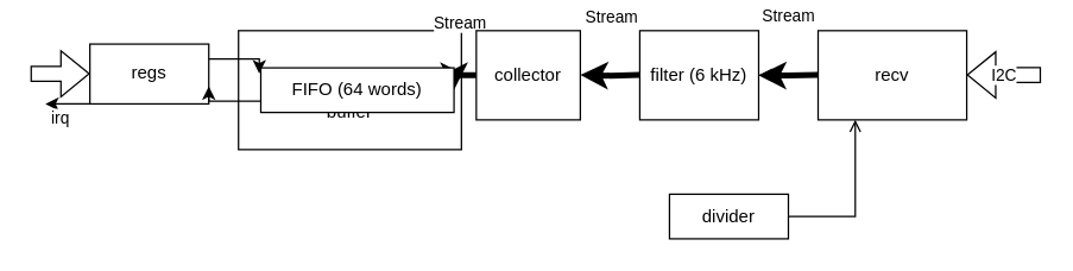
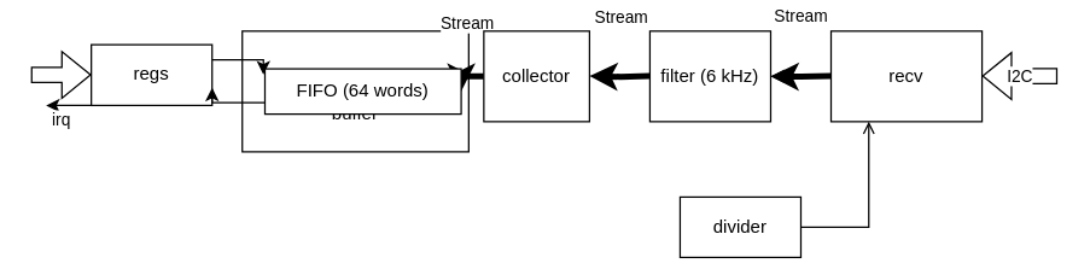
  <mxCell id="0" />
  <mxCell id="1" parent="0" />
  <mxCell id="2" value="&lt;br&gt;&lt;br&gt;buffer" style="rounded=0;whiteSpace=wrap;html=1;" parent="1" vertex="1"><mxGeometry x="160" y="20" width="150" height="80" as="geometry" /></mxCell>
  <mxCell id="3" value="irq" style="edgeStyle=orthogonalEdgeStyle;rounded=0;orthogonalLoop=1;jettySize=auto;html=1;exitX=0;exitY=0.5;exitDx=0;exitDy=0;" parent="1" edge="1"><mxGeometry x="0.329" y="10" relative="1" as="geometry"><mxPoint x="30" y="69.41" as="targetPoint" /><mxPoint as="offset" /><mxPoint x="60" y="69.285" as="sourcePoint" /></mxGeometry></mxCell>
  <mxCell id="4" style="edgeStyle=orthogonalEdgeStyle;rounded=0;orthogonalLoop=1;jettySize=auto;html=1;exitX=1;exitY=0.25;exitDx=0;exitDy=0;entryX=-0.008;entryY=0.126;entryDx=0;entryDy=0;entryPerimeter=0;" parent="1" source="5" target="19" edge="1"><mxGeometry relative="1" as="geometry"><mxPoint x="160" y="39.31" as="targetPoint" /></mxGeometry></mxCell>
  <mxCell id="5" value="regs" style="rounded=0;whiteSpace=wrap;html=1;" parent="1" vertex="1"><mxGeometry x="60" y="29" width="80" height="40.25" as="geometry" /></mxCell>
  <mxCell id="6" value="" style="shape=flexArrow;endArrow=classic;html=1;rounded=0;" parent="1" edge="1"><mxGeometry width="50" height="50" relative="1" as="geometry"><mxPoint y="49" as="sourcePoint" x="20" /><mxPoint x="60" y="49" as="targetPoint" /></mxGeometry></mxCell>
  <mxCell id="7" style="edgeStyle=orthogonalEdgeStyle;rounded=0;orthogonalLoop=1;jettySize=auto;html=1;exitX=1;exitY=0.5;exitDx=0;exitDy=0;entryX=0.25;entryY=1;entryDx=0;entryDy=0;endArrow=open;" parent="1" source="8" target="11" edge="1"><mxGeometry relative="1" as="geometry" /></mxCell>
- <mxCell id="8" value="divider" style="rounded=0;whiteSpace=wrap;html=1;" parent="1" vertex="1"><mxGeometry x="450" y="130" width="80" height="30" as="geometry" /></mxCell>
+ <mxCell id="8" value="divider" style="rounded=0;whiteSpace=wrap;html=1;" parent="1" vertex="1"><mxGeometry x="450" y="130" width="80" height="40" as="geometry" /></mxCell>
  <mxCell id="9" value="Stream" style="edgeStyle=orthogonalEdgeStyle;rounded=0;orthogonalLoop=1;jettySize=auto;html=1;exitX=0;exitY=0.5;exitDx=0;exitDy=0;strokeWidth=4;" parent="1" edge="1"><mxGeometry x="-0.053" y="-40" relative="1" as="geometry"><mxPoint x="510" y="50" as="targetPoint" /><mxPoint x="550" y="49.74" as="sourcePoint" /><mxPoint as="offset" /></mxGeometry></mxCell>
  <mxCell id="10" value="" style="edgeStyle=orthogonalEdgeStyle;rounded=0;orthogonalLoop=1;jettySize=auto;html=1;" parent="1" source="11" target="13" edge="1"><mxGeometry relative="1" as="geometry" /></mxCell>
  <mxCell id="11" value="recv" style="rounded=0;whiteSpace=wrap;html=1;" parent="1" vertex="1"><mxGeometry x="550" y="20" width="100" height="60" as="geometry" /></mxCell>
  <mxCell id="12" value="I2C" style="shape=flexArrow;endArrow=classic;html=1;rounded=0;" parent="1" edge="1"><mxGeometry width="50" height="50" relative="1" as="geometry"><mxPoint x="700" y="49.76" as="sourcePoint" /><mxPoint x="650" y="49.76" as="targetPoint" /></mxGeometry></mxCell>
  <mxCell id="13" value="filter (6 kHz)" style="rounded=0;whiteSpace=wrap;html=1;" parent="1" vertex="1"><mxGeometry x="430" y="20" width="80" height="60" as="geometry" /></mxCell>
  <mxCell id="14" style="edgeStyle=orthogonalEdgeStyle;rounded=0;orthogonalLoop=1;jettySize=auto;html=1;exitX=0;exitY=0.5;exitDx=0;exitDy=0;entryX=1;entryY=0.5;entryDx=0;entryDy=0;strokeWidth=4;" parent="1" source="16" target="19" edge="1"><mxGeometry relative="1" as="geometry" /></mxCell>
  <mxCell id="15" value="Stream" style="edgeLabel;html=1;align=center;verticalAlign=middle;resizable=0;points=[];" parent="14" vertex="1" connectable="0"><mxGeometry x="0.406" y="-1" relative="1" as="geometry"><mxPoint x="4" y="-39" as="offset" /></mxGeometry></mxCell>
  <mxCell id="16" value="collector" style="rounded=0;whiteSpace=wrap;html=1;" parent="1" vertex="1"><mxGeometry x="320" y="20" width="70" height="60" as="geometry" /></mxCell>
  <mxCell id="17" value="" style="edgeStyle=orthogonalEdgeStyle;rounded=0;orthogonalLoop=1;jettySize=auto;html=1;strokeWidth=4;" parent="1" edge="1"><mxGeometry relative="1" as="geometry"><mxPoint x="430" y="49.75" as="sourcePoint" /><mxPoint x="390" y="49.75" as="targetPoint" /></mxGeometry></mxCell>
  <mxCell id="18" value="Stream" style="edgeLabel;html=1;align=center;verticalAlign=middle;resizable=0;points=[];" parent="17" vertex="1" connectable="0"><mxGeometry x="0.547" y="-1" relative="1" as="geometry"><mxPoint x="10" y="-39" as="offset" /></mxGeometry></mxCell>
  <mxCell id="19" value="FIFO (64 words)" style="rounded=0;whiteSpace=wrap;html=1;" parent="1" vertex="1"><mxGeometry x="175" y="45" width="130" height="30" as="geometry" /></mxCell>
  <mxCell id="20" style="edgeStyle=orthogonalEdgeStyle;rounded=0;orthogonalLoop=1;jettySize=auto;html=1;exitX=0;exitY=0.75;exitDx=0;exitDy=0;entryX=1;entryY=0.707;entryDx=0;entryDy=0;entryPerimeter=0;" parent="1" source="19" target="5" edge="1"><mxGeometry relative="1" as="geometry" /></mxCell>
